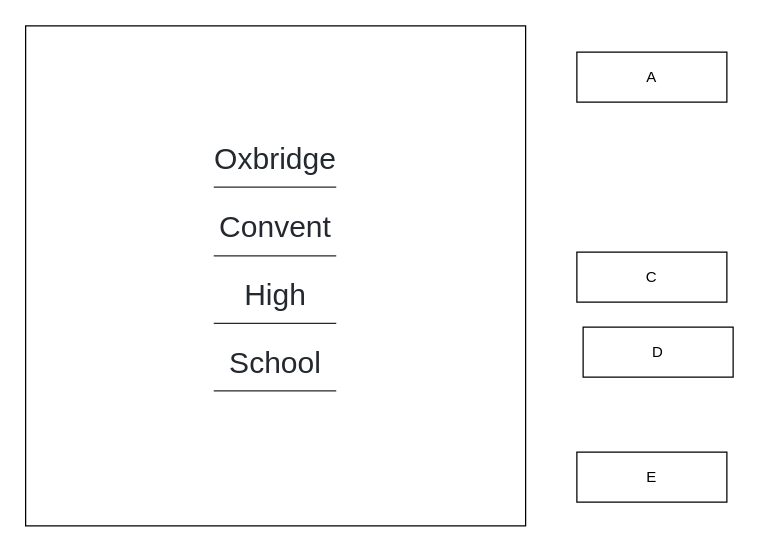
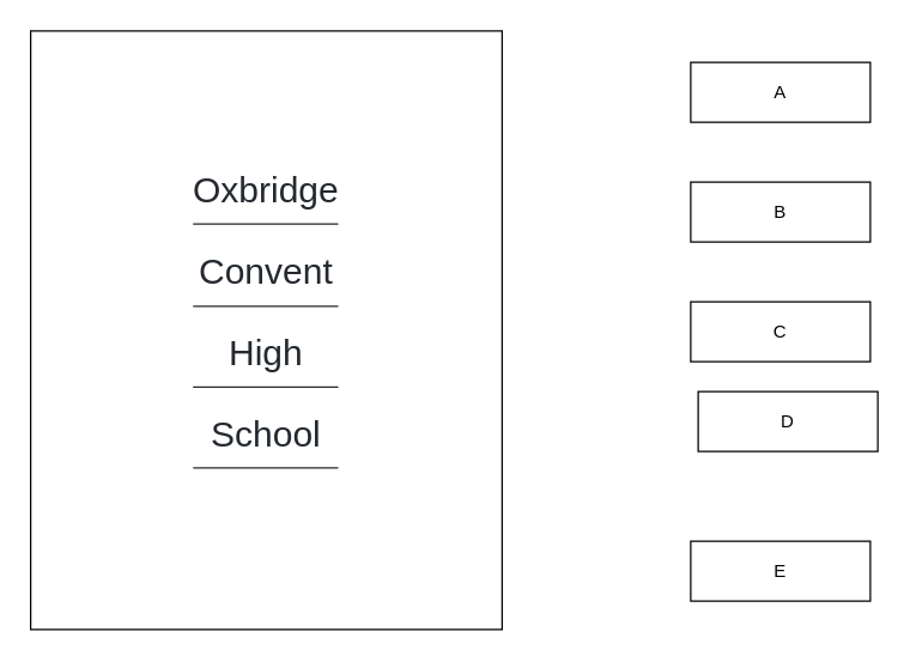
  <mxCell id="0" />
  <mxCell id="1" parent="0" />
- <mxCell id="2" value="&lt;h1 dir=&quot;auto&quot; style=&quot;box-sizing: border-box ; margin-right: 0px ; margin-bottom: 16px ; margin-left: 0px ; line-height: 1.25 ; padding-bottom: 0.3em ; border-bottom: 1px solid ; color: rgb(36 , 41 , 47) ; font-family: , &amp;#34;blinkmacsystemfont&amp;#34; , &amp;#34;segoe ui&amp;#34; , &amp;#34;helvetica&amp;#34; , &amp;#34;arial&amp;#34; , sans-serif , &amp;#34;apple color emoji&amp;#34; , &amp;#34;segoe ui emoji&amp;#34; ; background-color: rgb(255 , 255 , 255) ; margin-top: 0px&quot;&gt;&lt;span style=&quot;font-weight: normal&quot;&gt;Oxbridge&lt;/span&gt;&lt;/h1&gt;&lt;h1 dir=&quot;auto&quot; style=&quot;box-sizing: border-box ; margin-right: 0px ; margin-bottom: 16px ; margin-left: 0px ; line-height: 1.25 ; padding-bottom: 0.3em ; border-bottom: 1px solid ; color: rgb(36 , 41 , 47) ; font-family: , &amp;#34;blinkmacsystemfont&amp;#34; , &amp;#34;segoe ui&amp;#34; , &amp;#34;helvetica&amp;#34; , &amp;#34;arial&amp;#34; , sans-serif , &amp;#34;apple color emoji&amp;#34; , &amp;#34;segoe ui emoji&amp;#34; ; background-color: rgb(255 , 255 , 255) ; margin-top: 0px&quot;&gt;&lt;span style=&quot;font-weight: normal&quot;&gt;Convent&lt;/span&gt;&lt;/h1&gt;&lt;h1 dir=&quot;auto&quot; style=&quot;box-sizing: border-box ; margin-right: 0px ; margin-bottom: 16px ; margin-left: 0px ; line-height: 1.25 ; padding-bottom: 0.3em ; border-bottom: 1px solid ; color: rgb(36 , 41 , 47) ; font-family: , &amp;#34;blinkmacsystemfont&amp;#34; , &amp;#34;segoe ui&amp;#34; , &amp;#34;helvetica&amp;#34; , &amp;#34;arial&amp;#34; , sans-serif , &amp;#34;apple color emoji&amp;#34; , &amp;#34;segoe ui emoji&amp;#34; ; background-color: rgb(255 , 255 , 255) ; margin-top: 0px&quot;&gt;&lt;span style=&quot;font-weight: normal&quot;&gt;High&lt;/span&gt;&lt;/h1&gt;&lt;h1 dir=&quot;auto&quot; style=&quot;box-sizing: border-box ; margin-right: 0px ; margin-bottom: 16px ; margin-left: 0px ; line-height: 1.25 ; padding-bottom: 0.3em ; border-bottom: 1px solid ; color: rgb(36 , 41 , 47) ; font-family: , &amp;#34;blinkmacsystemfont&amp;#34; , &amp;#34;segoe ui&amp;#34; , &amp;#34;helvetica&amp;#34; , &amp;#34;arial&amp;#34; , sans-serif , &amp;#34;apple color emoji&amp;#34; , &amp;#34;segoe ui emoji&amp;#34; ; background-color: rgb(255 , 255 , 255) ; margin-top: 0px&quot;&gt;&lt;span style=&quot;font-weight: normal&quot;&gt;School&lt;/span&gt;&lt;/h1&gt;" style="rounded=0;whiteSpace=wrap;html=1;" vertex="1" parent="1"><mxGeometry x="20" y="20" width="400" height="400" as="geometry" /></mxCell>
+ <mxCell id="2" value="&lt;h1 dir=&quot;auto&quot; style=&quot;box-sizing: border-box ; margin-right: 0px ; margin-bottom: 16px ; margin-left: 0px ; line-height: 1.25 ; padding-bottom: 0.3em ; border-bottom: 1px solid ; color: rgb(36 , 41 , 47) ; font-family: , &amp;#34;blinkmacsystemfont&amp;#34; , &amp;#34;segoe ui&amp;#34; , &amp;#34;helvetica&amp;#34; , &amp;#34;arial&amp;#34; , sans-serif , &amp;#34;apple color emoji&amp;#34; , &amp;#34;segoe ui emoji&amp;#34; ; background-color: rgb(255 , 255 , 255) ; margin-top: 0px&quot;&gt;&lt;span style=&quot;font-weight: normal&quot;&gt;Oxbridge&lt;/span&gt;&lt;/h1&gt;&lt;h1 dir=&quot;auto&quot; style=&quot;box-sizing: border-box ; margin-right: 0px ; margin-bottom: 16px ; margin-left: 0px ; line-height: 1.25 ; padding-bottom: 0.3em ; border-bottom: 1px solid ; color: rgb(36 , 41 , 47) ; font-family: , &amp;#34;blinkmacsystemfont&amp;#34; , &amp;#34;segoe ui&amp;#34; , &amp;#34;helvetica&amp;#34; , &amp;#34;arial&amp;#34; , sans-serif , &amp;#34;apple color emoji&amp;#34; , &amp;#34;segoe ui emoji&amp;#34; ; background-color: rgb(255 , 255 , 255) ; margin-top: 0px&quot;&gt;&lt;span style=&quot;font-weight: normal&quot;&gt;Convent&lt;/span&gt;&lt;/h1&gt;&lt;h1 dir=&quot;auto&quot; style=&quot;box-sizing: border-box ; margin-right: 0px ; margin-bottom: 16px ; margin-left: 0px ; line-height: 1.25 ; padding-bottom: 0.3em ; border-bottom: 1px solid ; color: rgb(36 , 41 , 47) ; font-family: , &amp;#34;blinkmacsystemfont&amp;#34; , &amp;#34;segoe ui&amp;#34; , &amp;#34;helvetica&amp;#34; , &amp;#34;arial&amp;#34; , sans-serif , &amp;#34;apple color emoji&amp;#34; , &amp;#34;segoe ui emoji&amp;#34; ; background-color: rgb(255 , 255 , 255) ; margin-top: 0px&quot;&gt;&lt;span style=&quot;font-weight: normal&quot;&gt;High&lt;/span&gt;&lt;/h1&gt;&lt;h1 dir=&quot;auto&quot; style=&quot;box-sizing: border-box ; margin-right: 0px ; margin-bottom: 16px ; margin-left: 0px ; line-height: 1.25 ; padding-bottom: 0.3em ; border-bottom: 1px solid ; color: rgb(36 , 41 , 47) ; font-family: , &amp;#34;blinkmacsystemfont&amp;#34; , &amp;#34;segoe ui&amp;#34; , &amp;#34;helvetica&amp;#34; , &amp;#34;arial&amp;#34; , sans-serif , &amp;#34;apple color emoji&amp;#34; , &amp;#34;segoe ui emoji&amp;#34; ; background-color: rgb(255 , 255 , 255) ; margin-top: 0px&quot;&gt;&lt;span style=&quot;font-weight: normal&quot;&gt;School&lt;/span&gt;&lt;/h1&gt;" style="rounded=0;whiteSpace=wrap;html=1;" vertex="1" parent="1"><mxGeometry x="20" y="20" width="315" height="400" as="geometry" /></mxCell>
  <mxCell id="3" value="A" style="rounded=0;whiteSpace=wrap;html=1;" vertex="1" parent="1"><mxGeometry x="461" y="41" width="120" height="40" as="geometry" /></mxCell>
+ <mxCell id="4" value="B" style="rounded=0;whiteSpace=wrap;html=1;" vertex="1" parent="1"><mxGeometry x="461" y="121" width="120" height="40" as="geometry" /></mxCell>
  <mxCell id="5" value="C" style="rounded=0;whiteSpace=wrap;html=1;" vertex="1" parent="1"><mxGeometry x="461" y="201" width="120" height="40" as="geometry" /></mxCell>
  <mxCell id="6" value="D" style="rounded=0;whiteSpace=wrap;html=1;" vertex="1" parent="1"><mxGeometry x="466" y="261" width="120" height="40" as="geometry" /></mxCell>
  <mxCell id="7" value="E" style="rounded=0;whiteSpace=wrap;html=1;" vertex="1" parent="1"><mxGeometry x="461" y="361" width="120" height="40" as="geometry" /></mxCell>
